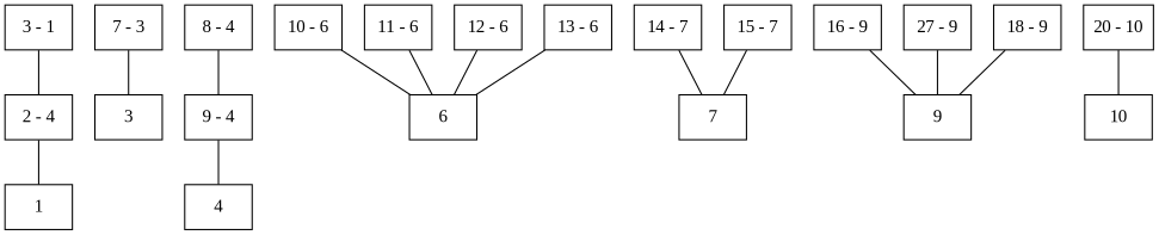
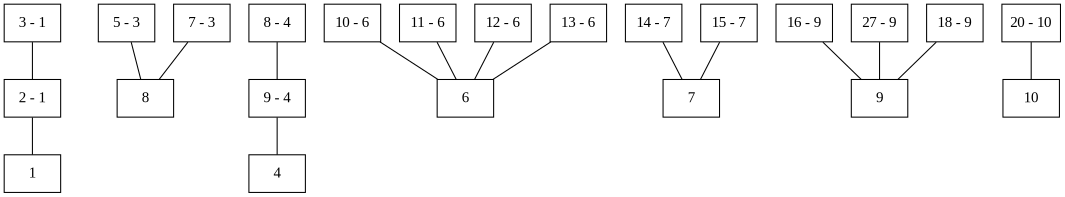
  graph {
    fontname="Liberation Serif"
    node [fontname="Liberation Serif" shape=box]
    edge [fontname="Liberation Serif"]
-   "2 - 1" [label="2 - 4"]
+   "2 - 1"
    1
    "3 - 1"
-   3
+   "5 - 3"
+   3 [label=8]
    "7 - 3"
    "8 - 4"
    "9 - 4"
    4
    "10 - 6"
    6
    "11 - 6"
    "12 - 6"
    "13 - 6"
    "14 - 7"
    7
    "15 - 7"
    "16 - 9"
    9
    n20 [label="27 - 9"]
    "18 - 9"
    "20 - 10"
    10
    "2 - 1" -- 1
    "3 - 1" -- "2 - 1"
+   "5 - 3" -- 3
    "7 - 3" -- 3
    "8 - 4" -- "9 - 4"
    "9 - 4" -- 4
    "10 - 6" -- 6
    "11 - 6" -- 6
    "12 - 6" -- 6
    "13 - 6" -- 6
    "14 - 7" -- 7
    "15 - 7" -- 7
    "16 - 9" -- 9
    n20 -- 9
    "18 - 9" -- 9
    "20 - 10" -- 10
  }
